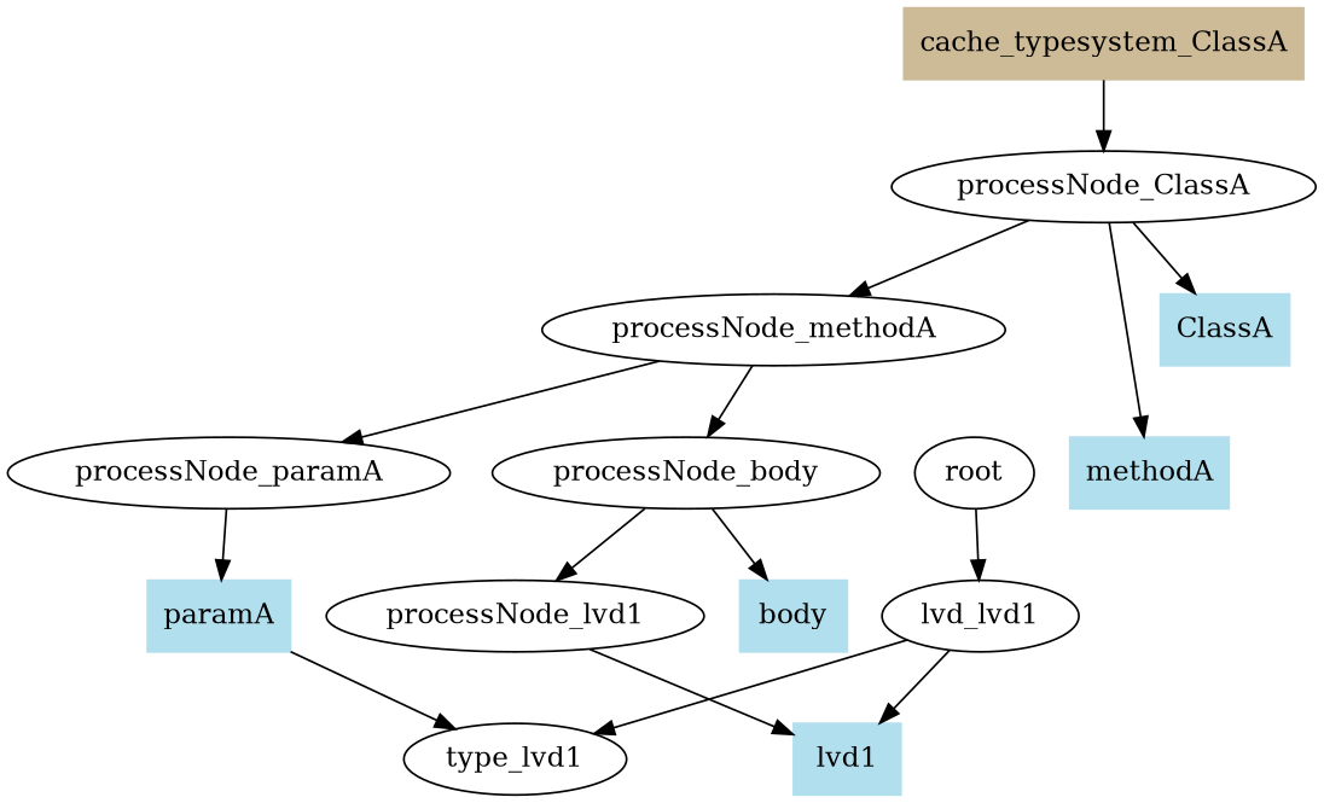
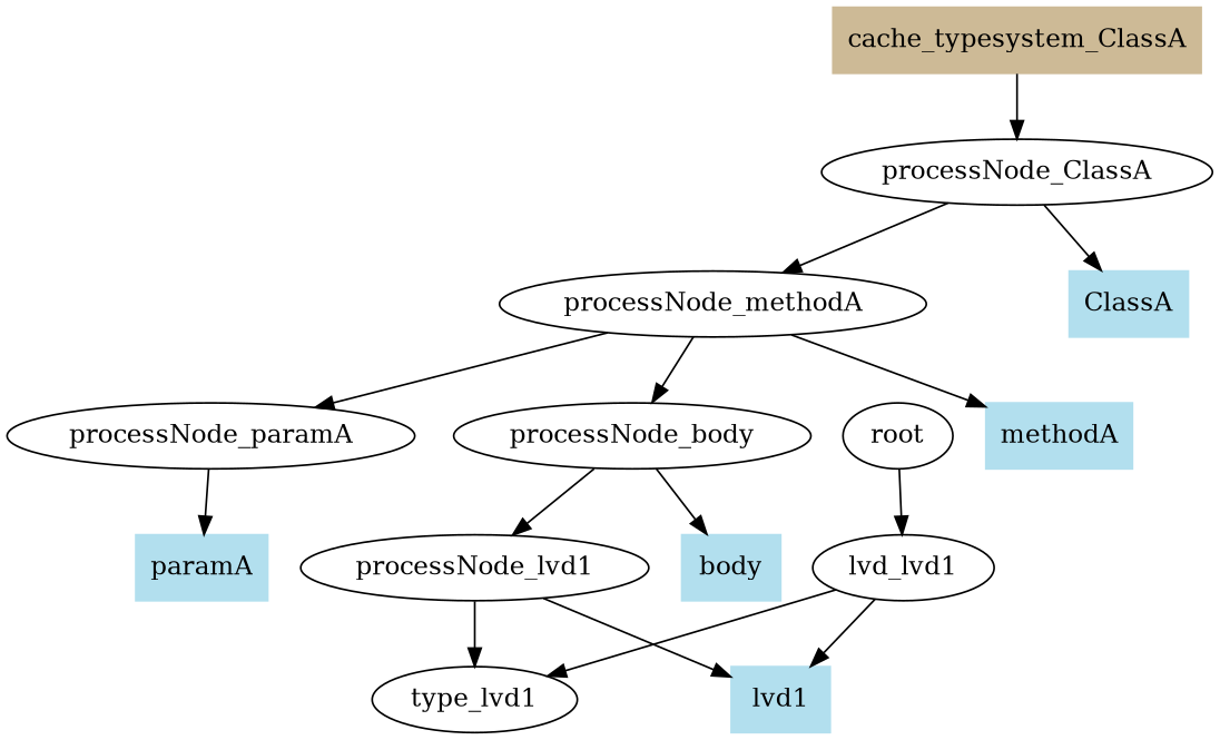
  digraph {
    n1 [color=wheat3 label=cache_typesystem_ClassA shape=box style=filled]
    processNode_ClassA
    processNode_methodA
    ClassA [color=lightblue2 shape=box style=filled]
    processNode_paramA
    processNode_body
    methodA [color=lightblue2 shape=box style=filled]
    paramA [color=lightblue2 shape=box style=filled]
    processNode_lvd1
    body [color=lightblue2 shape=box style=filled]
    type_lvd1
    lvd1 [color=lightblue2 shape=box style=filled]
    n13 [label=lvd_lvd1]
    root
    n1 -> processNode_ClassA
    processNode_ClassA -> processNode_methodA
    processNode_ClassA -> ClassA
    processNode_methodA -> processNode_paramA
    processNode_methodA -> processNode_body
-   processNode_ClassA -> methodA
+   processNode_methodA -> methodA
    processNode_paramA -> paramA
    processNode_body -> processNode_lvd1
    processNode_body -> body
-   paramA -> type_lvd1
+   processNode_lvd1 -> type_lvd1
    processNode_lvd1 -> lvd1
    n13 -> type_lvd1
    n13 -> lvd1
    root -> n13
  }
